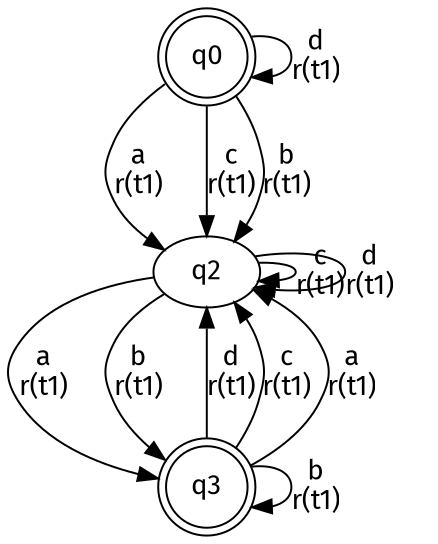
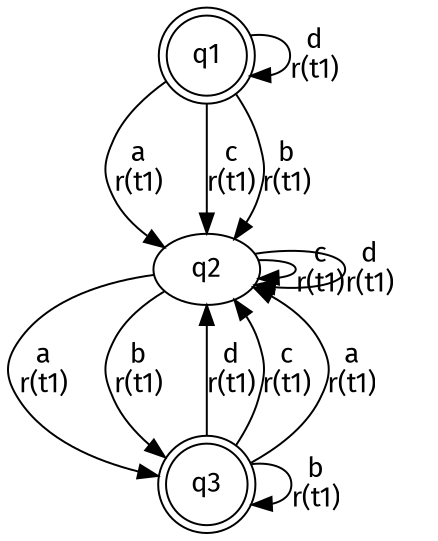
  digraph {
    fontname="Fira Sans"
    node [shape=doublecircle fontname="Fira Sans"]
    edge [fontname="Fira Sans"]
-   n1 [label=q0]
+   n1 [label=q1]
    n2 [label=q2 shape=""]
    n3 [label=q3]
    n1 -> n1 [label="d\nr(t1)\n"]
    n1 -> n2 [label="a\nr(t1)\n"]
    n1 -> n2 [label="c\nr(t1)\n"]
    n1 -> n2 [label="b\nr(t1)\n"]
    n2 -> n2 [label="c\nr(t1)\n"]
    n2 -> n2 [label="d\nr(t1)\n"]
    n2 -> n3 [label="a\nr(t1)\n"]
    n2 -> n3 [label="b\nr(t1)\n"]
    n3 -> n2 [label="d\nr(t1)\n"]
    n3 -> n2 [label="c\nr(t1)\n"]
    n3 -> n2 [label="a\nr(t1)\n"]
    n3 -> n3 [label="b\nr(t1)\n"]
  }
